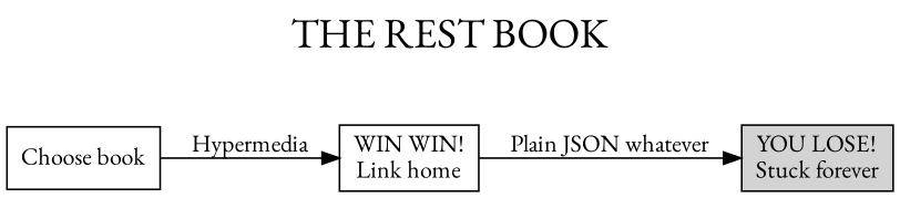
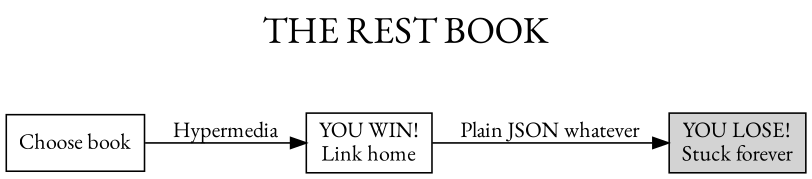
  digraph {
    fontname="EB Garamond"
    fontsize=24
    label="THE REST BOOK"
    labelloc=t
    rankdir=LR
    node [fontname="EB Garamond" shape=box]
    edge [fontname="EB Garamond"]
    n1 [label="Choose book"]
-   n2 [label="WIN WIN!\nLink home"]
+   n2 [label="YOU WIN!\nLink home"]
    n3 [bgcolor=black label="YOU LOSE!\nStuck forever" style=filled]
    n1 -> n2 [label=Hypermedia]
    n2 -> n3 [label="Plain JSON whatever"]
  }
